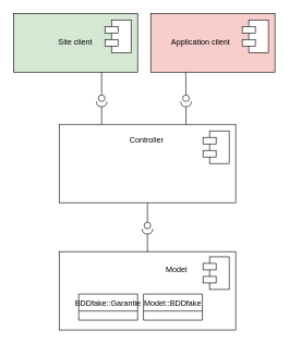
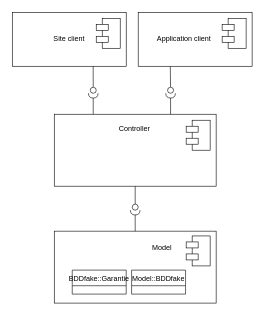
  <mxCell id="0" />
  <mxCell id="1" parent="0" />
- <mxCell id="2" value="Site client" style="rounded=0;whiteSpace=wrap;html=1;fillColor=#d5e8d4;" vertex="1" parent="1"><mxGeometry x="20" y="20" width="190" height="90" as="geometry" /></mxCell>
+ <mxCell id="2" value="Site client" style="rounded=0;whiteSpace=wrap;html=1;" vertex="1" parent="1"><mxGeometry x="20" y="20" width="190" height="90" as="geometry" /></mxCell>
  <mxCell id="3" value="" style="rounded=0;whiteSpace=wrap;html=1;" vertex="1" parent="1"><mxGeometry x="170" y="30" width="30" height="50" as="geometry" /></mxCell>
- <mxCell id="4" value="&lt;div align=&quot;center&quot;&gt;Application client&amp;nbsp;&amp;nbsp;&amp;nbsp;&amp;nbsp;&amp;nbsp;&amp;nbsp;&amp;nbsp;&amp;nbsp;&amp;nbsp;&amp;nbsp;&amp;nbsp; &lt;br&gt;&lt;/div&gt;" style="rounded=0;whiteSpace=wrap;html=1;align=center;fillColor=#f8cecc;" vertex="1" parent="1"><mxGeometry x="230" y="20" width="190" height="90" as="geometry" /></mxCell>
+ <mxCell id="4" value="&lt;div align=&quot;center&quot;&gt;Application client&amp;nbsp;&amp;nbsp;&amp;nbsp;&amp;nbsp;&amp;nbsp;&amp;nbsp;&amp;nbsp;&amp;nbsp;&amp;nbsp;&amp;nbsp;&amp;nbsp; &lt;br&gt;&lt;/div&gt;" style="rounded=0;whiteSpace=wrap;html=1;align=center;" vertex="1" parent="1"><mxGeometry x="230" y="20" width="190" height="90" as="geometry" /></mxCell>
  <mxCell id="5" value="" style="rounded=0;whiteSpace=wrap;html=1;" vertex="1" parent="1"><mxGeometry x="90" y="190" width="270" height="120" as="geometry" /></mxCell>
  <mxCell id="6" value="Controller" style="text;html=1;strokeColor=none;fillColor=none;align=center;verticalAlign=middle;whiteSpace=wrap;rounded=0;" vertex="1" parent="1"><mxGeometry x="204" y="205" width="40" height="20" as="geometry" /></mxCell>
  <mxCell id="7" value="" style="rounded=0;whiteSpace=wrap;html=1;" vertex="1" parent="1"><mxGeometry x="90" y="385" width="270" height="120" as="geometry" /></mxCell>
  <mxCell id="8" value="Model" style="text;html=1;strokeColor=none;fillColor=none;align=center;verticalAlign=middle;whiteSpace=wrap;rounded=0;" vertex="1" parent="1"><mxGeometry x="250" y="403" width="40" height="20" as="geometry" /></mxCell>
  <mxCell id="9" value="" style="rounded=0;whiteSpace=wrap;html=1;" vertex="1" parent="1"><mxGeometry x="160" y="40" width="20" height="10" as="geometry" /></mxCell>
  <mxCell id="10" value="" style="rounded=0;whiteSpace=wrap;html=1;" vertex="1" parent="1"><mxGeometry x="160" y="60" width="20" height="10" as="geometry" /></mxCell>
  <mxCell id="11" value="" style="rounded=0;whiteSpace=wrap;html=1;" vertex="1" parent="1"><mxGeometry x="320" y="200" width="30" height="50" as="geometry" /></mxCell>
  <mxCell id="12" value="" style="rounded=0;whiteSpace=wrap;html=1;" vertex="1" parent="1"><mxGeometry x="310" y="210" width="20" height="10" as="geometry" /></mxCell>
  <mxCell id="13" value="" style="rounded=0;whiteSpace=wrap;html=1;" vertex="1" parent="1"><mxGeometry x="310" y="230" width="20" height="10" as="geometry" /></mxCell>
  <mxCell id="14" value="" style="rounded=0;whiteSpace=wrap;html=1;" vertex="1" parent="1"><mxGeometry x="320" y="393" width="30" height="50" as="geometry" /></mxCell>
  <mxCell id="15" value="" style="rounded=0;whiteSpace=wrap;html=1;" vertex="1" parent="1"><mxGeometry x="310" y="403" width="20" height="10" as="geometry" /></mxCell>
  <mxCell id="16" value="" style="rounded=0;whiteSpace=wrap;html=1;" vertex="1" parent="1"><mxGeometry x="310" y="423" width="20" height="10" as="geometry" /></mxCell>
  <mxCell id="17" value="" style="rounded=0;orthogonalLoop=1;jettySize=auto;html=1;endArrow=none;endFill=0;exitX=0.5;exitY=1;exitDx=0;exitDy=0;" edge="1" target="18" parent="1" source="5"><mxGeometry relative="1" as="geometry"><mxPoint x="210" y="345" as="sourcePoint" /></mxGeometry></mxCell>
  <mxCell id="18" value="" style="ellipse;whiteSpace=wrap;html=1;fontFamily=Helvetica;fontSize=12;fontColor=#000000;align=center;strokeColor=#000000;fillColor=#ffffff;points=[];aspect=fixed;resizable=0;" vertex="1" parent="1"><mxGeometry x="220" y="340" width="10" height="10" as="geometry" /></mxCell>
  <mxCell id="19" value="" style="rounded=0;orthogonalLoop=1;jettySize=auto;html=1;endArrow=halfCircle;endFill=0;endSize=6;strokeWidth=1;exitX=0.5;exitY=0;exitDx=0;exitDy=0;" edge="1" parent="1" source="7" target="18"><mxGeometry relative="1" as="geometry"><mxPoint x="225" y="385" as="sourcePoint" /><mxPoint x="230" y="345" as="targetPoint" /></mxGeometry></mxCell>
  <mxCell id="20" value="Model::BDDfake" style="swimlane;fontStyle=0;childLayout=stackLayout;horizontal=1;startSize=26;fillColor=none;horizontalStack=0;resizeParent=1;resizeParentMax=0;resizeLast=0;collapsible=1;marginBottom=0;" vertex="1" parent="1"><mxGeometry x="219" y="450" width="90" height="40" as="geometry" /></mxCell>
  <mxCell id="21" value="BDDfake::Garantie" style="swimlane;fontStyle=0;childLayout=stackLayout;horizontal=1;startSize=26;fillColor=none;horizontalStack=0;resizeParent=1;resizeParentMax=0;resizeLast=0;collapsible=1;marginBottom=0;" vertex="1" parent="1"><mxGeometry x="120" y="450" width="90" height="40" as="geometry" /></mxCell>
  <mxCell id="22" value="" style="rounded=0;orthogonalLoop=1;jettySize=auto;html=1;endArrow=none;endFill=0;exitX=0.71;exitY=0.998;exitDx=0;exitDy=0;exitPerimeter=0;" edge="1" parent="1" target="23" source="2"><mxGeometry relative="1" as="geometry"><mxPoint x="155" y="115" as="sourcePoint" /></mxGeometry></mxCell>
  <mxCell id="23" value="" style="ellipse;whiteSpace=wrap;html=1;fontFamily=Helvetica;fontSize=12;fontColor=#000000;align=center;strokeColor=#000000;fillColor=#ffffff;points=[];aspect=fixed;resizable=0;" vertex="1" parent="1"><mxGeometry x="150" y="145" width="10" height="10" as="geometry" /></mxCell>
  <mxCell id="24" value="" style="rounded=0;orthogonalLoop=1;jettySize=auto;html=1;endArrow=halfCircle;endFill=0;endSize=6;strokeWidth=1;exitX=0.5;exitY=0;exitDx=0;exitDy=0;" edge="1" parent="1" target="23"><mxGeometry relative="1" as="geometry"><mxPoint x="155" y="190" as="sourcePoint" /><mxPoint x="160" y="150" as="targetPoint" /></mxGeometry></mxCell>
  <mxCell id="25" value="" style="rounded=0;orthogonalLoop=1;jettySize=auto;html=1;endArrow=none;endFill=0;exitX=0.282;exitY=1.002;exitDx=0;exitDy=0;exitPerimeter=0;" edge="1" parent="1" target="26" source="4"><mxGeometry relative="1" as="geometry"><mxPoint x="284" y="115" as="sourcePoint" /></mxGeometry></mxCell>
  <mxCell id="26" value="" style="ellipse;whiteSpace=wrap;html=1;fontFamily=Helvetica;fontSize=12;fontColor=#000000;align=center;strokeColor=#000000;fillColor=#ffffff;points=[];aspect=fixed;resizable=0;" vertex="1" parent="1"><mxGeometry x="279" y="145" width="10" height="10" as="geometry" /></mxCell>
  <mxCell id="27" value="" style="rounded=0;orthogonalLoop=1;jettySize=auto;html=1;endArrow=halfCircle;endFill=0;endSize=6;strokeWidth=1;exitX=0.5;exitY=0;exitDx=0;exitDy=0;" edge="1" parent="1" target="26"><mxGeometry relative="1" as="geometry"><mxPoint x="284" y="190" as="sourcePoint" /><mxPoint x="289" y="150" as="targetPoint" /></mxGeometry></mxCell>
  <mxCell id="28" value="" style="rounded=0;whiteSpace=wrap;html=1;" vertex="1" parent="1"><mxGeometry x="380" y="30" width="30" height="50" as="geometry" /></mxCell>
  <mxCell id="29" value="" style="rounded=0;whiteSpace=wrap;html=1;" vertex="1" parent="1"><mxGeometry x="370" y="40" width="20" height="10" as="geometry" /></mxCell>
  <mxCell id="30" value="" style="rounded=0;whiteSpace=wrap;html=1;" vertex="1" parent="1"><mxGeometry x="370" y="60" width="20" height="10" as="geometry" /></mxCell>
